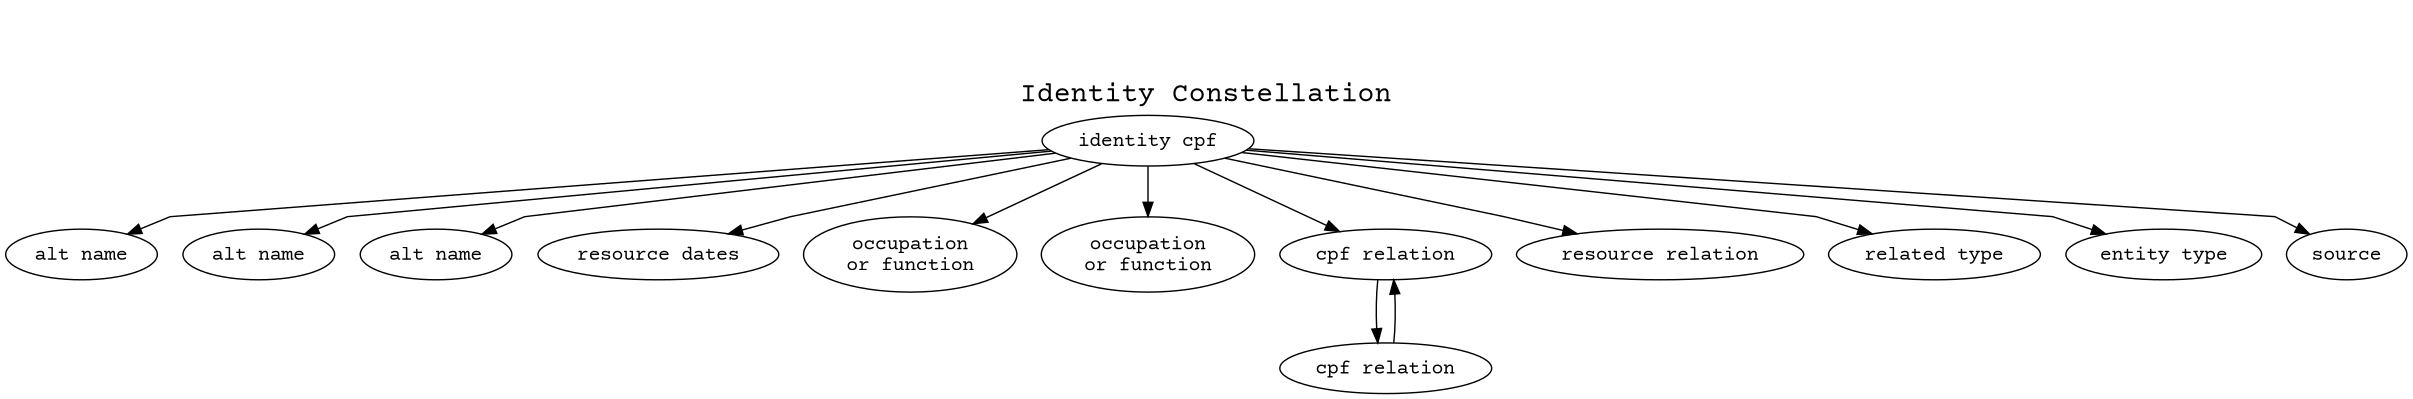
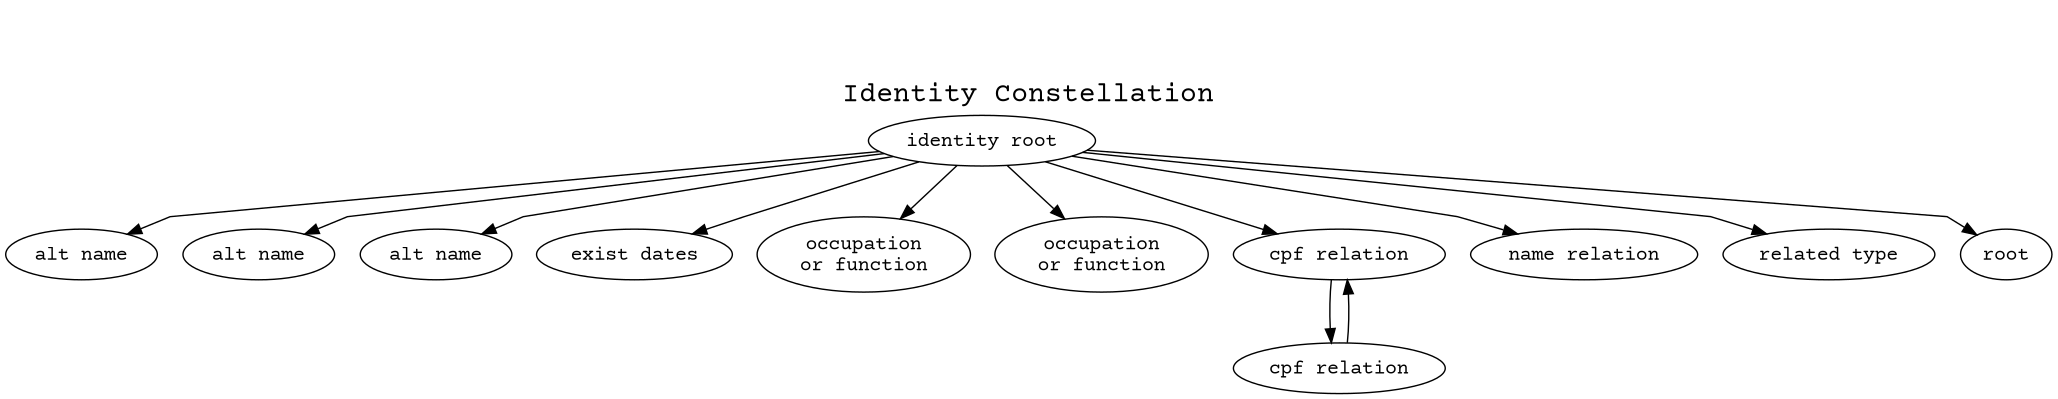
  digraph {
    fontname="Courier Prime"
    fontsize=20
    label="\n\nIdentity Constellation"
    labelloc=t
    splines=polyline
    node [fontname="Courier Prime"]
    edge [fontname="Courier Prime"]
    n1 [label="alt name"]
    n2 [label="alt name"]
    n3 [label="alt name"]
-   n4 [label="resource dates"]
+   n4 [label="exist dates"]
    n5 [label="occupation\nor function"]
    n6 [label="occupation\nor function"]
    n7 [label="cpf relation"]
    n8 [label="cpf relation"]
-   n9 [label="resource relation"]
-   n10 [label="identity cpf"]
+   n9 [label="name relation"]
+   n10 [label="identity root"]
    n11 [label="related type"]
-   n12 [label="entity type"]
-   n13 [label=source]
+   n13 [label=root]
    n7 -> n8
    n8 -> n7
    n10 -> n1
    n10 -> n2
    n10 -> n3
    n10 -> n4
    n10 -> n5
    n10 -> n6
    n10 -> n7
    n10 -> n9
    n10 -> n11
-   n10 -> n12
    n10 -> n13
  }
